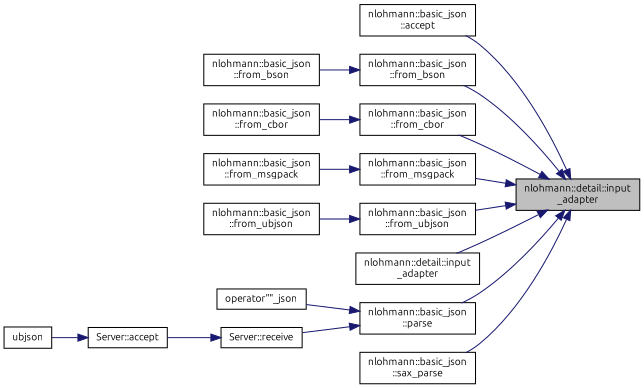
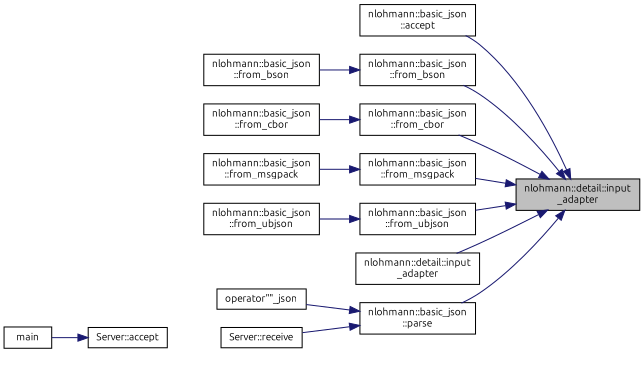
  digraph {
    fontname=Ubuntu
    rankdir=RL
    node [color=black fillcolor=white fontname=Ubuntu fontsize=10 shape=record style=filled]
    edge [color=midnightblue dir=back fontname=Ubuntu fontsize=10 labelfontname=Helvetica labelfontsize=10 style=solid]
    n1 [fillcolor=grey75 fontcolor=black height=0.2 label="nlohmann::detail::input\l_adapter" width=0.4]
    n2 [height=0.2 label="nlohmann::basic_json\l::accept" width=0.4]
    n3 [height=0.2 label="nlohmann::basic_json\l::from_bson" width=0.4]
    n4 [height=0.2 label="nlohmann::basic_json\l::from_cbor" width=0.4]
    n5 [height=0.2 label="nlohmann::basic_json\l::from_msgpack" width=0.4]
    n6 [height=0.2 label="nlohmann::basic_json\l::from_ubjson" width=0.4]
    n7 [height=0.2 label="nlohmann::detail::input\l_adapter" width=0.4]
    n8 [height=0.2 label="nlohmann::basic_json\l::parse" width=0.4]
-   n9 [height=0.2 label="nlohmann::basic_json\l::sax_parse" width=0.4]
    n10 [height=0.2 label="nlohmann::basic_json\l::from_bson" width=0.4]
    n11 [height=0.2 label="nlohmann::basic_json\l::from_cbor" width=0.4]
    n12 [height=0.2 label="nlohmann::basic_json\l::from_msgpack" width=0.4]
    n13 [height=0.2 label="nlohmann::basic_json\l::from_ubjson" width=0.4]
    n14 [height=0.2 label="operator\"\"_json" width=0.4]
    n15 [height=0.2 label="Server::receive" width=0.4]
    n16 [height=0.2 label="Server::accept" width=0.4]
-   n17 [height=0.2 label=ubjson width=0.4]
+   n17 [height=0.2 label=main width=0.4]
    n1 -> n2
    n1 -> n3
    n1 -> n4
    n1 -> n5
    n1 -> n6
    n1 -> n7
    n1 -> n8
-   n1 -> n9
    n3 -> n10
    n4 -> n11
    n5 -> n12
    n6 -> n13
    n8 -> n14
    n8 -> n15
-   n15 -> n16
    n16 -> n17
  }
